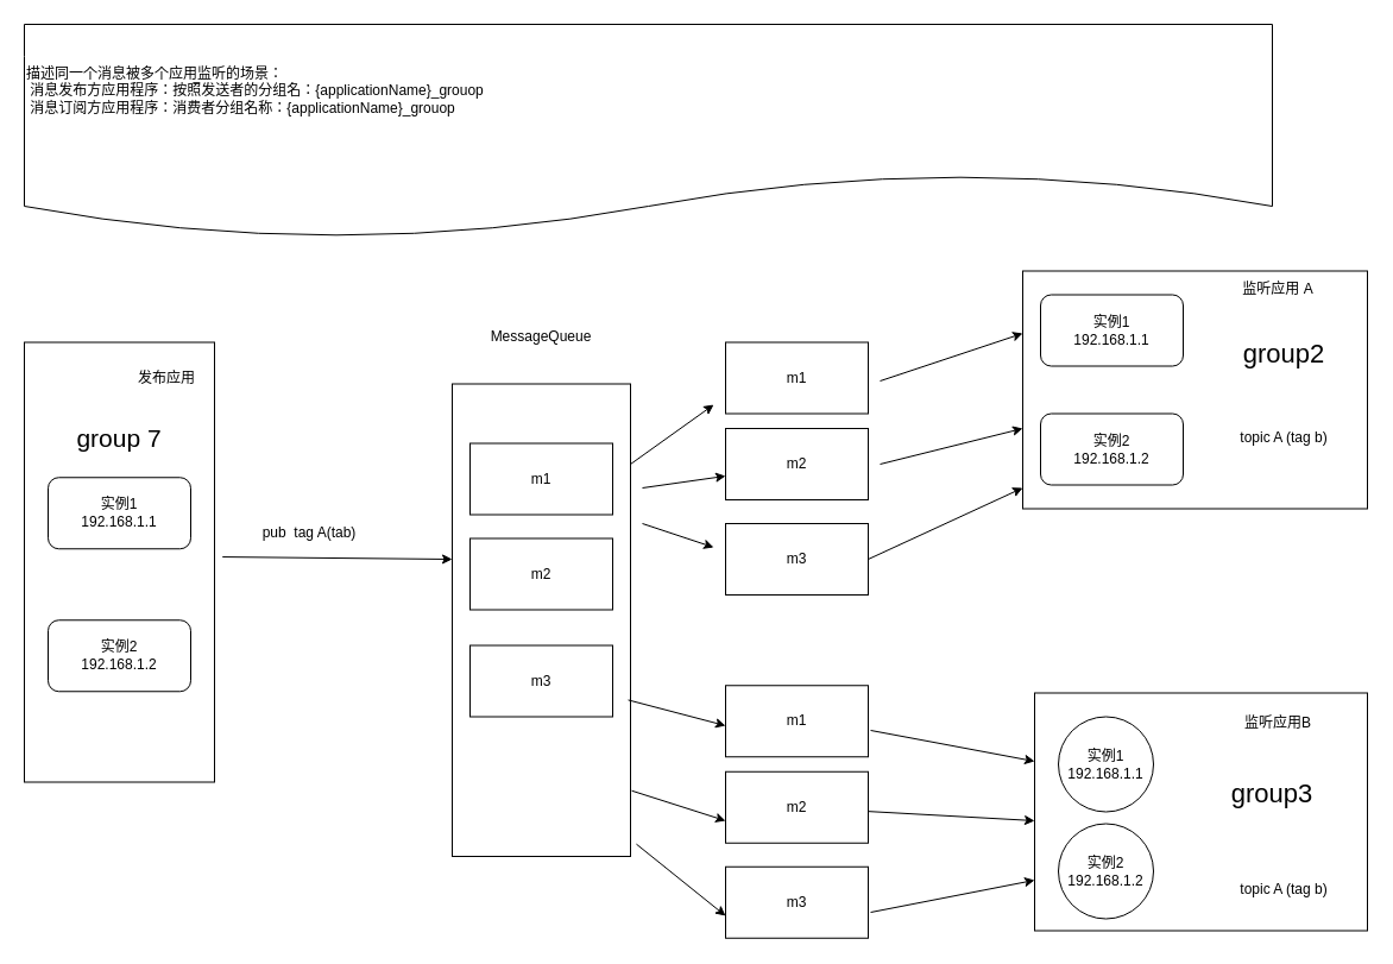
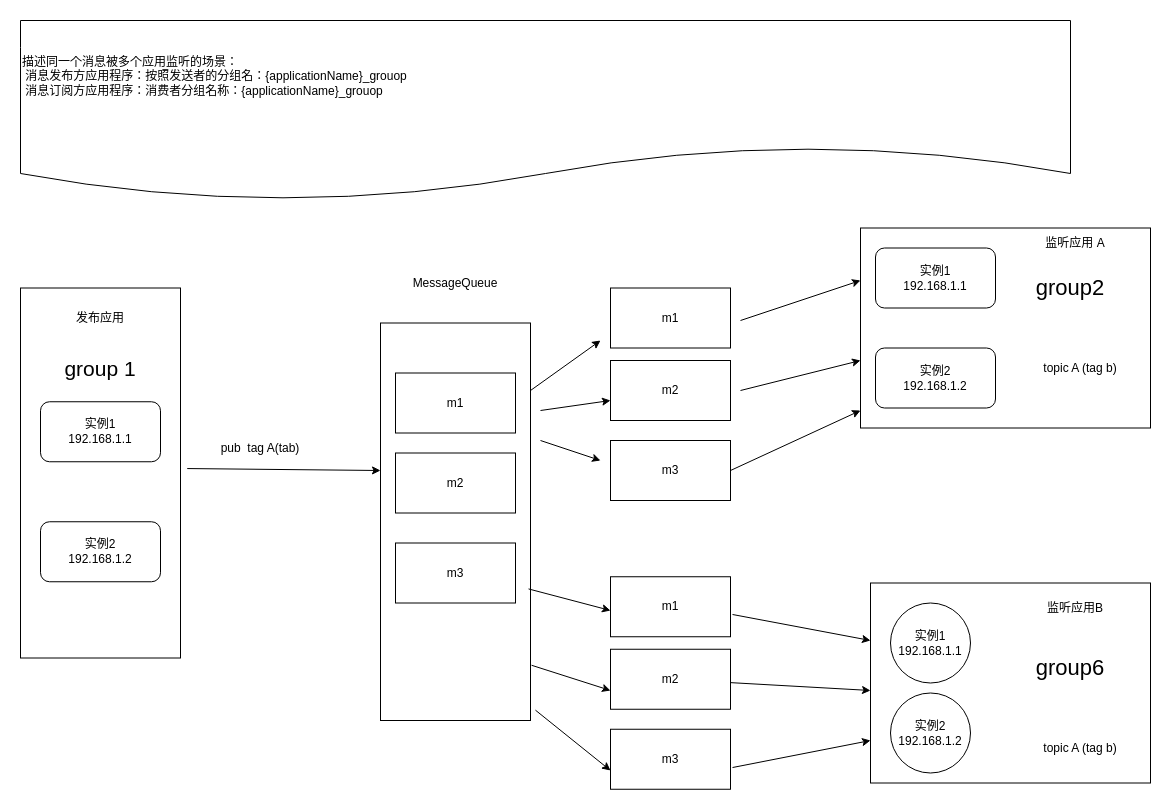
  <mxCell id="0" />
  <mxCell id="1" parent="0" />
  <mxCell id="2" value="" style="rounded=0;whiteSpace=wrap;html=1;" vertex="1" parent="1"><mxGeometry x="20" y="287.5" width="160" height="370" as="geometry" /></mxCell>
  <mxCell id="3" value="" style="rounded=0;whiteSpace=wrap;html=1;" vertex="1" parent="1"><mxGeometry x="380" y="322.5" width="150" height="397.5" as="geometry" /></mxCell>
  <mxCell id="4" value="m1" style="rounded=0;whiteSpace=wrap;html=1;" vertex="1" parent="1"><mxGeometry x="395" y="372.5" width="120" height="60" as="geometry" /></mxCell>
  <mxCell id="5" value="m2" style="rounded=0;whiteSpace=wrap;html=1;" vertex="1" parent="1"><mxGeometry x="395" y="452.5" width="120" height="60" as="geometry" /></mxCell>
  <mxCell id="6" value="m3" style="rounded=0;whiteSpace=wrap;html=1;" vertex="1" parent="1"><mxGeometry x="395" y="542.5" width="120" height="60" as="geometry" /></mxCell>
- <mxCell id="7" value="发布应用" style="text;html=1;strokeColor=none;fillColor=none;align=center;verticalAlign=middle;whiteSpace=wrap;rounded=0;" vertex="1" parent="1"><mxGeometry x="110" y="302.5" width="60" height="30" as="geometry" /></mxCell>
+ <mxCell id="7" value="发布应用" style="text;html=1;strokeColor=none;fillColor=none;align=center;verticalAlign=middle;whiteSpace=wrap;rounded=0;" vertex="1" parent="1"><mxGeometry x="70" y="302.5" width="60" height="30" as="geometry" /></mxCell>
  <mxCell id="8" value="&amp;nbsp; &amp;nbsp;" style="rounded=0;whiteSpace=wrap;html=1;" vertex="1" parent="1"><mxGeometry x="860" y="227.5" width="290" height="200" as="geometry" /></mxCell>
  <mxCell id="9" value="监听应用 A" style="text;html=1;strokeColor=none;fillColor=none;align=center;verticalAlign=middle;whiteSpace=wrap;rounded=0;" vertex="1" parent="1"><mxGeometry x="1030" y="227.5" width="90" height="30" as="geometry" /></mxCell>
  <mxCell id="10" value="" style="rounded=0;whiteSpace=wrap;html=1;" vertex="1" parent="1"><mxGeometry x="870" y="582.5" width="280" height="200" as="geometry" /></mxCell>
  <mxCell id="11" value="实例1&lt;br&gt;192.168.1.1" style="ellipse;whiteSpace=wrap;html=1;aspect=fixed;" vertex="1" parent="1"><mxGeometry x="890" y="602.5" width="80" height="80" as="geometry" /></mxCell>
  <mxCell id="12" value="实例2&lt;br&gt;192.168.1.2" style="ellipse;whiteSpace=wrap;html=1;aspect=fixed;" vertex="1" parent="1"><mxGeometry x="890" y="692.5" width="80" height="80" as="geometry" /></mxCell>
  <mxCell id="13" value="监听应用B" style="text;html=1;strokeColor=none;fillColor=none;align=center;verticalAlign=middle;whiteSpace=wrap;rounded=0;" vertex="1" parent="1"><mxGeometry x="1045" y="592.5" width="60" height="30" as="geometry" /></mxCell>
  <mxCell id="14" value="实例1&lt;br style=&quot;border-color: var(--border-color);&quot;&gt;192.168.1.1" style="rounded=1;whiteSpace=wrap;html=1;" vertex="1" parent="1"><mxGeometry x="875" y="247.5" width="120" height="60" as="geometry" /></mxCell>
  <mxCell id="15" value="实例2&lt;br style=&quot;border-color: var(--border-color);&quot;&gt;192.168.1.2" style="rounded=1;whiteSpace=wrap;html=1;" vertex="1" parent="1"><mxGeometry x="875" y="347.5" width="120" height="60" as="geometry" /></mxCell>
- <mxCell id="16" value="&lt;font style=&quot;font-size: 22px;&quot;&gt;group2&lt;/font&gt;" style="text;html=1;strokeColor=none;fillColor=none;align=center;verticalAlign=middle;whiteSpace=wrap;rounded=0;" vertex="1" parent="1"><mxGeometry x="1030" y="267.5" width="100" height="60" as="geometry" /></mxCell>
+ <mxCell id="16" value="&lt;font style=&quot;font-size: 22px;&quot;&gt;group2&lt;/font&gt;" style="text;html=1;strokeColor=none;fillColor=none;align=center;verticalAlign=middle;whiteSpace=wrap;rounded=0;" vertex="1" parent="1"><mxGeometry x="1020" y="257.5" width="100" height="60" as="geometry" /></mxCell>
  <mxCell id="17" value="topic A (tag b)" style="text;html=1;strokeColor=none;fillColor=none;align=center;verticalAlign=middle;whiteSpace=wrap;rounded=0;" vertex="1" parent="1"><mxGeometry x="1020" y="352.5" width="120" height="30" as="geometry" /></mxCell>
- <mxCell id="18" value="&lt;font style=&quot;font-size: 22px;&quot;&gt;group3&lt;/font&gt;" style="text;html=1;strokeColor=none;fillColor=none;align=center;verticalAlign=middle;whiteSpace=wrap;rounded=0;" vertex="1" parent="1"><mxGeometry x="1020" y="637.5" width="100" height="60" as="geometry" /></mxCell>
+ <mxCell id="18" value="&lt;font style=&quot;font-size: 22px;&quot;&gt;group6&lt;/font&gt;" style="text;html=1;strokeColor=none;fillColor=none;align=center;verticalAlign=middle;whiteSpace=wrap;rounded=0;" vertex="1" parent="1"><mxGeometry x="1020" y="637.5" width="100" height="60" as="geometry" /></mxCell>
  <mxCell id="19" value="topic A (tag b)" style="text;html=1;strokeColor=none;fillColor=none;align=center;verticalAlign=middle;whiteSpace=wrap;rounded=0;" vertex="1" parent="1"><mxGeometry x="1020" y="732.5" width="120" height="30" as="geometry" /></mxCell>
  <mxCell id="20" value="m1" style="rounded=0;whiteSpace=wrap;html=1;" vertex="1" parent="1"><mxGeometry x="610" y="287.5" width="120" height="60" as="geometry" /></mxCell>
  <mxCell id="21" value="m2" style="rounded=0;whiteSpace=wrap;html=1;" vertex="1" parent="1"><mxGeometry x="610" y="360" width="120" height="60" as="geometry" /></mxCell>
  <mxCell id="22" value="m3" style="rounded=0;whiteSpace=wrap;html=1;" vertex="1" parent="1"><mxGeometry x="610" y="440" width="120" height="60" as="geometry" /></mxCell>
  <mxCell id="23" value="m1" style="rounded=0;whiteSpace=wrap;html=1;" vertex="1" parent="1"><mxGeometry x="610" y="576.25" width="120" height="60" as="geometry" /></mxCell>
  <mxCell id="24" value="m2" style="rounded=0;whiteSpace=wrap;html=1;" vertex="1" parent="1"><mxGeometry x="610" y="648.75" width="120" height="60" as="geometry" /></mxCell>
  <mxCell id="25" value="m3" style="rounded=0;whiteSpace=wrap;html=1;" vertex="1" parent="1"><mxGeometry x="610" y="728.75" width="120" height="60" as="geometry" /></mxCell>
  <mxCell id="26" value="" style="endArrow=classic;html=1;rounded=0;" edge="1" parent="1"><mxGeometry width="50" height="50" relative="1" as="geometry"><mxPoint x="530" y="390" as="sourcePoint" /><mxPoint x="600" y="340" as="targetPoint" /></mxGeometry></mxCell>
  <mxCell id="27" value="" style="endArrow=classic;html=1;rounded=0;" edge="1" parent="1"><mxGeometry width="50" height="50" relative="1" as="geometry"><mxPoint x="540" y="410" as="sourcePoint" /><mxPoint x="610" y="400" as="targetPoint" /></mxGeometry></mxCell>
  <mxCell id="28" value="" style="endArrow=classic;html=1;rounded=0;" edge="1" parent="1"><mxGeometry width="50" height="50" relative="1" as="geometry"><mxPoint x="540" y="440" as="sourcePoint" /><mxPoint x="600" y="460" as="targetPoint" /></mxGeometry></mxCell>
  <mxCell id="29" value="" style="endArrow=classic;html=1;rounded=0;" edge="1" parent="1"><mxGeometry width="50" height="50" relative="1" as="geometry"><mxPoint x="740" y="320" as="sourcePoint" /><mxPoint x="860" y="280" as="targetPoint" /></mxGeometry></mxCell>
  <mxCell id="30" value="" style="endArrow=classic;html=1;rounded=0;" edge="1" parent="1"><mxGeometry width="50" height="50" relative="1" as="geometry"><mxPoint x="740" y="390" as="sourcePoint" /><mxPoint x="860" y="360" as="targetPoint" /></mxGeometry></mxCell>
  <mxCell id="31" value="" style="endArrow=classic;html=1;rounded=0;exitX=1;exitY=0.5;exitDx=0;exitDy=0;" edge="1" parent="1" source="22"><mxGeometry width="50" height="50" relative="1" as="geometry"><mxPoint x="810" y="460" as="sourcePoint" /><mxPoint x="860" y="410" as="targetPoint" /></mxGeometry></mxCell>
  <mxCell id="32" value="" style="endArrow=classic;html=1;rounded=0;exitX=0.987;exitY=0.669;exitDx=0;exitDy=0;exitPerimeter=0;" edge="1" parent="1" source="3"><mxGeometry width="50" height="50" relative="1" as="geometry"><mxPoint x="560" y="660" as="sourcePoint" /><mxPoint x="610" y="610" as="targetPoint" /></mxGeometry></mxCell>
  <mxCell id="33" value="" style="endArrow=classic;html=1;rounded=0;exitX=1.007;exitY=0.861;exitDx=0;exitDy=0;exitPerimeter=0;" edge="1" parent="1" source="3"><mxGeometry width="50" height="50" relative="1" as="geometry"><mxPoint x="560" y="740" as="sourcePoint" /><mxPoint x="610" y="690" as="targetPoint" /></mxGeometry></mxCell>
  <mxCell id="34" value="" style="endArrow=classic;html=1;rounded=0;exitX=1.033;exitY=0.974;exitDx=0;exitDy=0;exitPerimeter=0;" edge="1" parent="1" source="3"><mxGeometry width="50" height="50" relative="1" as="geometry"><mxPoint x="560" y="820" as="sourcePoint" /><mxPoint x="610" y="770" as="targetPoint" /></mxGeometry></mxCell>
  <mxCell id="35" value="" style="endArrow=classic;html=1;rounded=0;exitX=1.017;exitY=0.629;exitDx=0;exitDy=0;exitPerimeter=0;" edge="1" parent="1" source="23"><mxGeometry width="50" height="50" relative="1" as="geometry"><mxPoint x="820" y="690" as="sourcePoint" /><mxPoint x="870" y="640" as="targetPoint" /></mxGeometry></mxCell>
  <mxCell id="36" value="" style="endArrow=classic;html=1;rounded=0;" edge="1" parent="1" source="24"><mxGeometry width="50" height="50" relative="1" as="geometry"><mxPoint x="750" y="700" as="sourcePoint" /><mxPoint x="870" y="690" as="targetPoint" /></mxGeometry></mxCell>
  <mxCell id="37" value="" style="endArrow=classic;html=1;rounded=0;exitX=1.017;exitY=0.638;exitDx=0;exitDy=0;exitPerimeter=0;" edge="1" parent="1" source="25"><mxGeometry width="50" height="50" relative="1" as="geometry"><mxPoint x="820" y="790" as="sourcePoint" /><mxPoint x="870" y="740" as="targetPoint" /></mxGeometry></mxCell>
  <mxCell id="38" value="" style="endArrow=classic;html=1;rounded=0;exitX=1.042;exitY=0.488;exitDx=0;exitDy=0;exitPerimeter=0;" edge="1" parent="1" source="2"><mxGeometry width="50" height="50" relative="1" as="geometry"><mxPoint x="330" y="520" as="sourcePoint" /><mxPoint x="380" y="470" as="targetPoint" /></mxGeometry></mxCell>
  <mxCell id="39" value="MessageQueue" style="text;html=1;strokeColor=none;fillColor=none;align=center;verticalAlign=middle;whiteSpace=wrap;rounded=0;" vertex="1" parent="1"><mxGeometry x="375" y="267.5" width="160" height="30" as="geometry" /></mxCell>
- <mxCell id="40" value="&lt;font style=&quot;font-size: 21px;&quot;&gt;group 7&lt;/font&gt;" style="text;html=1;strokeColor=none;fillColor=none;align=center;verticalAlign=middle;whiteSpace=wrap;rounded=0;" vertex="1" parent="1"><mxGeometry x="55" y="352.5" width="90" height="30" as="geometry" /></mxCell>
+ <mxCell id="40" value="&lt;font style=&quot;font-size: 21px;&quot;&gt;group 1&lt;/font&gt;" style="text;html=1;strokeColor=none;fillColor=none;align=center;verticalAlign=middle;whiteSpace=wrap;rounded=0;" vertex="1" parent="1"><mxGeometry x="55" y="352.5" width="90" height="30" as="geometry" /></mxCell>
  <mxCell id="41" value="实例1&lt;br style=&quot;border-color: var(--border-color);&quot;&gt;192.168.1.1" style="rounded=1;whiteSpace=wrap;html=1;" vertex="1" parent="1"><mxGeometry x="40" y="401.25" width="120" height="60" as="geometry" /></mxCell>
  <mxCell id="42" value="实例2&lt;br style=&quot;border-color: var(--border-color);&quot;&gt;192.168.1.2" style="rounded=1;whiteSpace=wrap;html=1;" vertex="1" parent="1"><mxGeometry x="40" y="521.25" width="120" height="60" as="geometry" /></mxCell>
  <mxCell id="43" value="pub&amp;nbsp; tag A(tab)" style="text;html=1;strokeColor=none;fillColor=none;align=center;verticalAlign=middle;whiteSpace=wrap;rounded=0;" vertex="1" parent="1"><mxGeometry x="210" y="433" width="100" height="30" as="geometry" /></mxCell>
  <mxCell id="44" value="&lt;div style=&quot;text-align: justify;&quot;&gt;描述同一个消息被多个应用监听的场景：&lt;br&gt;&amp;nbsp;消息发布方应用程序：按照发送者的分组名：{applicationName}_grouop&lt;br&gt;&amp;nbsp;消息订阅方应用程序：消费者分组名称：{applicationName}_grouop&lt;span style=&quot;background-color: initial;&quot;&gt;&lt;br&gt;&amp;nbsp; &amp;nbsp; &amp;nbsp;&lt;/span&gt;&lt;/div&gt;" style="shape=document;whiteSpace=wrap;html=1;boundedLbl=1;align=left;" vertex="1" parent="1"><mxGeometry x="20" y="20" width="1050" height="180" as="geometry" /></mxCell>
